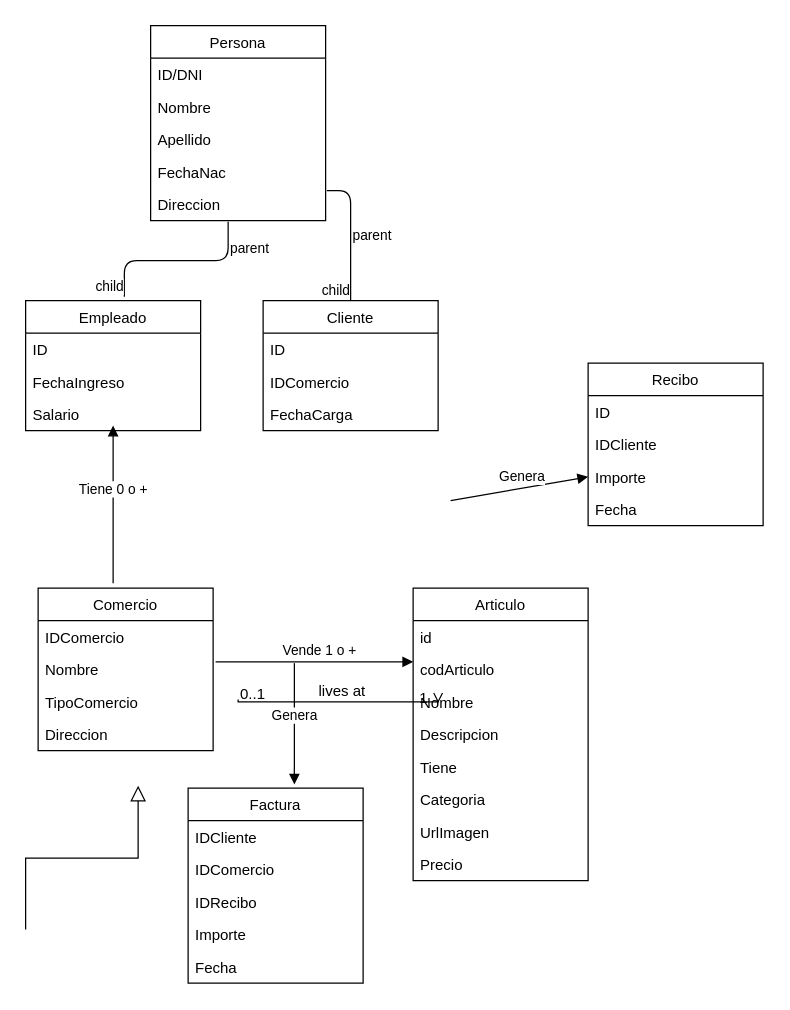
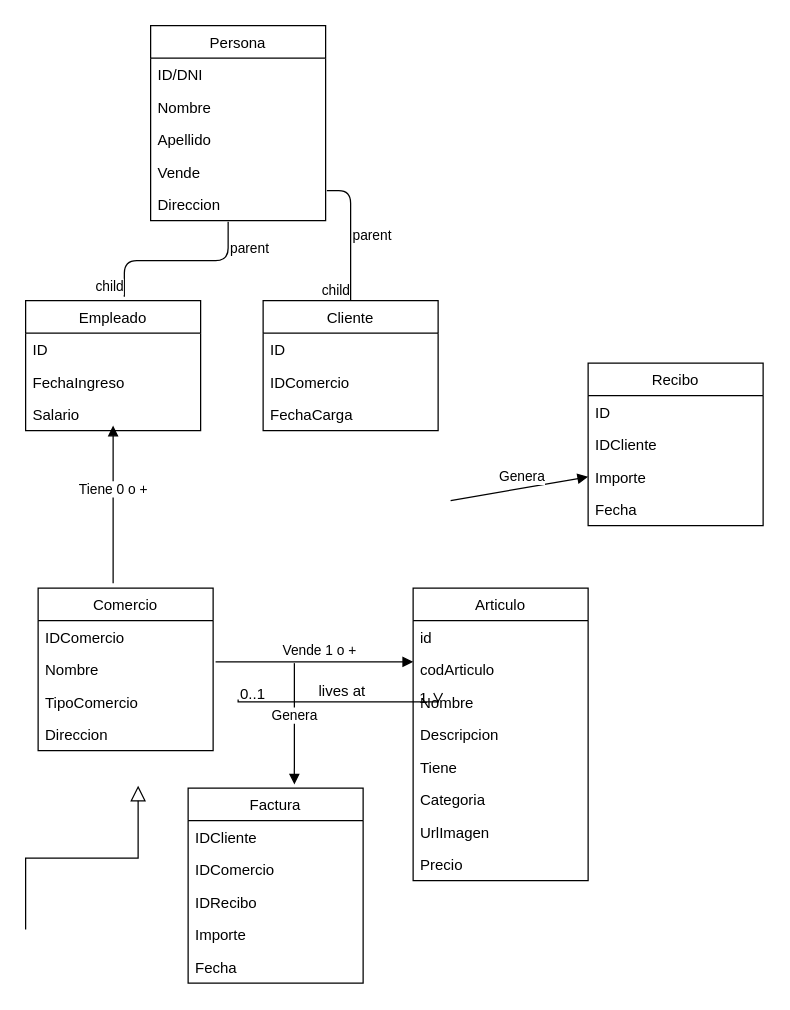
  <mxCell id="0" />
  <mxCell id="1" parent="0" />
  <mxCell id="2" value="" style="endArrow=block;endSize=10;endFill=0;shadow=0;strokeWidth=1;rounded=0;edgeStyle=elbowEdgeStyle;elbow=vertical;" parent="1" edge="1"><mxGeometry width="160" relative="1" as="geometry"><mxPoint x="20" y="743" as="sourcePoint" /><mxPoint x="110" y="628" as="targetPoint" /></mxGeometry></mxCell>
  <mxCell id="3" value="" style="endArrow=open;shadow=0;strokeWidth=1;rounded=0;endFill=1;edgeStyle=elbowEdgeStyle;elbow=vertical;" parent="1" edge="1"><mxGeometry x="0.5" y="41" relative="1" as="geometry"><mxPoint x="190" y="559" as="sourcePoint" /><mxPoint x="350" y="562" as="targetPoint" /><mxPoint x="-40" y="32" as="offset" /></mxGeometry></mxCell>
  <mxCell id="4" value="0..1" style="resizable=0;align=left;verticalAlign=bottom;labelBackgroundColor=none;fontSize=12;" parent="3" connectable="0" vertex="1"><mxGeometry x="-1" relative="1" as="geometry"><mxPoint y="4" as="offset" /></mxGeometry></mxCell>
  <mxCell id="5" value="1" style="resizable=0;align=right;verticalAlign=bottom;labelBackgroundColor=none;fontSize=12;" parent="3" connectable="0" vertex="1"><mxGeometry x="1" relative="1" as="geometry"><mxPoint x="-7" y="4" as="offset" /></mxGeometry></mxCell>
  <mxCell id="6" value="lives at" style="text;html=1;resizable=0;points=[];;align=center;verticalAlign=middle;labelBackgroundColor=none;rounded=0;shadow=0;strokeWidth=1;fontSize=12;" parent="3" vertex="1" connectable="0"><mxGeometry x="0.5" y="49" relative="1" as="geometry"><mxPoint x="-38" y="40" as="offset" /></mxGeometry></mxCell>
  <mxCell id="7" value="Comercio" style="swimlane;fontStyle=0;childLayout=stackLayout;horizontal=1;startSize=26;fillColor=none;horizontalStack=0;resizeParent=1;resizeParentMax=0;resizeLast=0;collapsible=1;marginBottom=0;" vertex="1" parent="1"><mxGeometry x="30" y="470" width="140" height="130" as="geometry" /></mxCell>
  <mxCell id="8" value="IDComercio" style="text;strokeColor=none;fillColor=none;align=left;verticalAlign=top;spacingLeft=4;spacingRight=4;overflow=hidden;rotatable=0;points=[[0,0.5],[1,0.5]];portConstraint=eastwest;" vertex="1" parent="7"><mxGeometry y="26" width="140" height="26" as="geometry" /></mxCell>
  <mxCell id="9" value="Nombre" style="text;strokeColor=none;fillColor=none;align=left;verticalAlign=top;spacingLeft=4;spacingRight=4;overflow=hidden;rotatable=0;points=[[0,0.5],[1,0.5]];portConstraint=eastwest;" vertex="1" parent="7"><mxGeometry y="52" width="140" height="26" as="geometry" /></mxCell>
  <mxCell id="10" value="TipoComercio" style="text;strokeColor=none;fillColor=none;align=left;verticalAlign=top;spacingLeft=4;spacingRight=4;overflow=hidden;rotatable=0;points=[[0,0.5],[1,0.5]];portConstraint=eastwest;" vertex="1" parent="7"><mxGeometry y="78" width="140" height="26" as="geometry" /></mxCell>
  <mxCell id="11" value="Direccion" style="text;strokeColor=none;fillColor=none;align=left;verticalAlign=top;spacingLeft=4;spacingRight=4;overflow=hidden;rotatable=0;points=[[0,0.5],[1,0.5]];portConstraint=eastwest;" vertex="1" parent="7"><mxGeometry y="104" width="140" height="26" as="geometry" /></mxCell>
  <mxCell id="12" value="Vende 1 o +" style="html=1;verticalAlign=bottom;endArrow=block;exitX=1.014;exitY=0.269;exitDx=0;exitDy=0;exitPerimeter=0;entryX=0;entryY=0.269;entryDx=0;entryDy=0;entryPerimeter=0;" edge="1" parent="1" source="9" target="44"><mxGeometry x="0.047" width="80" relative="1" as="geometry"><mxPoint x="220" y="530" as="sourcePoint" /><mxPoint x="300" y="530" as="targetPoint" /><mxPoint as="offset" /></mxGeometry></mxCell>
  <mxCell id="13" value="Cliente" style="swimlane;fontStyle=0;childLayout=stackLayout;horizontal=1;startSize=26;fillColor=none;horizontalStack=0;resizeParent=1;resizeParentMax=0;resizeLast=0;collapsible=1;marginBottom=0;" vertex="1" parent="1"><mxGeometry x="210" y="240" width="140" height="104" as="geometry" /></mxCell>
  <mxCell id="14" value="ID" style="text;strokeColor=none;fillColor=none;align=left;verticalAlign=top;spacingLeft=4;spacingRight=4;overflow=hidden;rotatable=0;points=[[0,0.5],[1,0.5]];portConstraint=eastwest;" vertex="1" parent="13"><mxGeometry y="26" width="140" height="26" as="geometry" /></mxCell>
  <mxCell id="15" value="IDComercio" style="text;strokeColor=none;fillColor=none;align=left;verticalAlign=top;spacingLeft=4;spacingRight=4;overflow=hidden;rotatable=0;points=[[0,0.5],[1,0.5]];portConstraint=eastwest;" vertex="1" parent="13"><mxGeometry y="52" width="140" height="26" as="geometry" /></mxCell>
  <mxCell id="16" value="FechaCarga" style="text;strokeColor=none;fillColor=none;align=left;verticalAlign=top;spacingLeft=4;spacingRight=4;overflow=hidden;rotatable=0;points=[[0,0.5],[1,0.5]];portConstraint=eastwest;" vertex="1" parent="13"><mxGeometry y="78" width="140" height="26" as="geometry" /></mxCell>
  <mxCell id="17" value="Tiene 0 o +" style="html=1;verticalAlign=bottom;endArrow=block;entryX=0.5;entryY=0.846;entryDx=0;entryDy=0;entryPerimeter=0;" edge="1" parent="1" target="22"><mxGeometry x="0.047" width="80" relative="1" as="geometry"><mxPoint x="90" y="466" as="sourcePoint" /><mxPoint x="162.97" y="601.01" as="targetPoint" /><mxPoint as="offset" /></mxGeometry></mxCell>
  <mxCell id="18" value="Genera" style="html=1;verticalAlign=bottom;endArrow=block;entryX=0;entryY=0.5;entryDx=0;entryDy=0;" edge="1" parent="1" target="54"><mxGeometry x="0.047" width="80" relative="1" as="geometry"><mxPoint x="360" y="400" as="sourcePoint" /><mxPoint x="345" y="480" as="targetPoint" /><mxPoint as="offset" /></mxGeometry></mxCell>
  <mxCell id="19" value="Empleado" style="swimlane;fontStyle=0;childLayout=stackLayout;horizontal=1;startSize=26;fillColor=none;horizontalStack=0;resizeParent=1;resizeParentMax=0;resizeLast=0;collapsible=1;marginBottom=0;" vertex="1" parent="1"><mxGeometry x="20" y="240" width="140" height="104" as="geometry" /></mxCell>
  <mxCell id="20" value="ID" style="text;strokeColor=none;fillColor=none;align=left;verticalAlign=top;spacingLeft=4;spacingRight=4;overflow=hidden;rotatable=0;points=[[0,0.5],[1,0.5]];portConstraint=eastwest;" vertex="1" parent="19"><mxGeometry y="26" width="140" height="26" as="geometry" /></mxCell>
  <mxCell id="21" value="FechaIngreso" style="text;strokeColor=none;fillColor=none;align=left;verticalAlign=top;spacingLeft=4;spacingRight=4;overflow=hidden;rotatable=0;points=[[0,0.5],[1,0.5]];portConstraint=eastwest;" vertex="1" parent="19"><mxGeometry y="52" width="140" height="26" as="geometry" /></mxCell>
  <mxCell id="22" value="Salario" style="text;strokeColor=none;fillColor=none;align=left;verticalAlign=top;spacingLeft=4;spacingRight=4;overflow=hidden;rotatable=0;points=[[0,0.5],[1,0.5]];portConstraint=eastwest;" vertex="1" parent="19"><mxGeometry y="78" width="140" height="26" as="geometry" /></mxCell>
  <mxCell id="23" value="Persona" style="swimlane;fontStyle=0;childLayout=stackLayout;horizontal=1;startSize=26;fillColor=none;horizontalStack=0;resizeParent=1;resizeParentMax=0;resizeLast=0;collapsible=1;marginBottom=0;" vertex="1" parent="1"><mxGeometry x="120" y="20" width="140" height="156" as="geometry" /></mxCell>
  <mxCell id="24" value="ID/DNI" style="text;strokeColor=none;fillColor=none;align=left;verticalAlign=top;spacingLeft=4;spacingRight=4;overflow=hidden;rotatable=0;points=[[0,0.5],[1,0.5]];portConstraint=eastwest;" vertex="1" parent="23"><mxGeometry y="26" width="140" height="26" as="geometry" /></mxCell>
  <mxCell id="25" value="Nombre" style="text;strokeColor=none;fillColor=none;align=left;verticalAlign=top;spacingLeft=4;spacingRight=4;overflow=hidden;rotatable=0;points=[[0,0.5],[1,0.5]];portConstraint=eastwest;" vertex="1" parent="23"><mxGeometry y="52" width="140" height="26" as="geometry" /></mxCell>
  <mxCell id="26" value="Apellido" style="text;strokeColor=none;fillColor=none;align=left;verticalAlign=top;spacingLeft=4;spacingRight=4;overflow=hidden;rotatable=0;points=[[0,0.5],[1,0.5]];portConstraint=eastwest;" vertex="1" parent="23"><mxGeometry y="78" width="140" height="26" as="geometry" /></mxCell>
- <mxCell id="27" value="FechaNac" style="text;strokeColor=none;fillColor=none;align=left;verticalAlign=top;spacingLeft=4;spacingRight=4;overflow=hidden;rotatable=0;points=[[0,0.5],[1,0.5]];portConstraint=eastwest;" vertex="1" parent="23"><mxGeometry y="104" width="140" height="26" as="geometry" /></mxCell>
+ <mxCell id="27" value="Vende" style="text;strokeColor=none;fillColor=none;align=left;verticalAlign=top;spacingLeft=4;spacingRight=4;overflow=hidden;rotatable=0;points=[[0,0.5],[1,0.5]];portConstraint=eastwest;" vertex="1" parent="23"><mxGeometry y="104" width="140" height="26" as="geometry" /></mxCell>
  <mxCell id="28" value="Direccion" style="text;strokeColor=none;fillColor=none;align=left;verticalAlign=top;spacingLeft=4;spacingRight=4;overflow=hidden;rotatable=0;points=[[0,0.5],[1,0.5]];portConstraint=eastwest;" vertex="1" parent="23"><mxGeometry y="130" width="140" height="26" as="geometry" /></mxCell>
  <mxCell id="29" value="" style="endArrow=none;html=1;edgeStyle=orthogonalEdgeStyle;exitX=0.443;exitY=1.038;exitDx=0;exitDy=0;exitPerimeter=0;entryX=0.564;entryY=-0.029;entryDx=0;entryDy=0;entryPerimeter=0;" edge="1" parent="1" source="28" target="19"><mxGeometry relative="1" as="geometry"><mxPoint x="130" y="200" as="sourcePoint" /><mxPoint x="290" y="200" as="targetPoint" /></mxGeometry></mxCell>
  <mxCell id="30" value="parent" style="edgeLabel;resizable=0;html=1;align=left;verticalAlign=bottom;" connectable="0" vertex="1" parent="29"><mxGeometry x="-1" relative="1" as="geometry"><mxPoint y="29.01" as="offset" /></mxGeometry></mxCell>
  <mxCell id="31" value="child" style="edgeLabel;resizable=0;html=1;align=right;verticalAlign=bottom;" connectable="0" vertex="1" parent="29"><mxGeometry x="1" relative="1" as="geometry" /></mxCell>
  <mxCell id="32" value="" style="endArrow=none;html=1;edgeStyle=orthogonalEdgeStyle;exitX=1.007;exitY=0.077;exitDx=0;exitDy=0;exitPerimeter=0;" edge="1" parent="1" source="28" target="13"><mxGeometry relative="1" as="geometry"><mxPoint x="273.06" y="199.998" as="sourcePoint" /><mxPoint x="190" y="285.994" as="targetPoint" /></mxGeometry></mxCell>
  <mxCell id="33" value="parent" style="edgeLabel;resizable=0;html=1;align=left;verticalAlign=bottom;" connectable="0" vertex="1" parent="32"><mxGeometry x="-1" relative="1" as="geometry"><mxPoint x="19.02" y="44" as="offset" /></mxGeometry></mxCell>
  <mxCell id="34" value="child" style="edgeLabel;resizable=0;html=1;align=right;verticalAlign=bottom;" connectable="0" vertex="1" parent="32"><mxGeometry x="1" relative="1" as="geometry" /></mxCell>
  <mxCell id="35" value="Factura" style="swimlane;fontStyle=0;childLayout=stackLayout;horizontal=1;startSize=26;fillColor=none;horizontalStack=0;resizeParent=1;resizeParentMax=0;resizeLast=0;collapsible=1;marginBottom=0;" vertex="1" parent="1"><mxGeometry x="150" y="630" width="140" height="156" as="geometry" /></mxCell>
  <mxCell id="36" value="IDCliente" style="text;strokeColor=none;fillColor=none;align=left;verticalAlign=top;spacingLeft=4;spacingRight=4;overflow=hidden;rotatable=0;points=[[0,0.5],[1,0.5]];portConstraint=eastwest;" vertex="1" parent="35"><mxGeometry y="26" width="140" height="26" as="geometry" /></mxCell>
  <mxCell id="37" value="IDComercio" style="text;strokeColor=none;fillColor=none;align=left;verticalAlign=top;spacingLeft=4;spacingRight=4;overflow=hidden;rotatable=0;points=[[0,0.5],[1,0.5]];portConstraint=eastwest;" vertex="1" parent="35"><mxGeometry y="52" width="140" height="26" as="geometry" /></mxCell>
  <mxCell id="38" value="IDRecibo" style="text;strokeColor=none;fillColor=none;align=left;verticalAlign=top;spacingLeft=4;spacingRight=4;overflow=hidden;rotatable=0;points=[[0,0.5],[1,0.5]];portConstraint=eastwest;" vertex="1" parent="35"><mxGeometry y="78" width="140" height="26" as="geometry" /></mxCell>
  <mxCell id="39" value="Importe" style="text;strokeColor=none;fillColor=none;align=left;verticalAlign=top;spacingLeft=4;spacingRight=4;overflow=hidden;rotatable=0;points=[[0,0.5],[1,0.5]];portConstraint=eastwest;" vertex="1" parent="35"><mxGeometry y="104" width="140" height="26" as="geometry" /></mxCell>
  <mxCell id="40" value="Fecha" style="text;strokeColor=none;fillColor=none;align=left;verticalAlign=top;spacingLeft=4;spacingRight=4;overflow=hidden;rotatable=0;points=[[0,0.5],[1,0.5]];portConstraint=eastwest;" vertex="1" parent="35"><mxGeometry y="130" width="140" height="26" as="geometry" /></mxCell>
  <mxCell id="41" value="Genera" style="html=1;verticalAlign=bottom;endArrow=block;entryX=0.607;entryY=-0.019;entryDx=0;entryDy=0;entryPerimeter=0;" edge="1" parent="1" target="35"><mxGeometry x="0.047" width="80" relative="1" as="geometry"><mxPoint x="235" y="530" as="sourcePoint" /><mxPoint x="288" y="574" as="targetPoint" /><mxPoint as="offset" /></mxGeometry></mxCell>
  <mxCell id="42" value="Articulo" style="swimlane;fontStyle=0;childLayout=stackLayout;horizontal=1;startSize=26;fillColor=none;horizontalStack=0;resizeParent=1;resizeParentMax=0;resizeLast=0;collapsible=1;marginBottom=0;" vertex="1" parent="1"><mxGeometry x="330" y="470" width="140" height="234" as="geometry" /></mxCell>
  <mxCell id="43" value="id" style="text;strokeColor=none;fillColor=none;align=left;verticalAlign=top;spacingLeft=4;spacingRight=4;overflow=hidden;rotatable=0;points=[[0,0.5],[1,0.5]];portConstraint=eastwest;" vertex="1" parent="42"><mxGeometry y="26" width="140" height="26" as="geometry" /></mxCell>
  <mxCell id="44" value="codArticulo" style="text;strokeColor=none;fillColor=none;align=left;verticalAlign=top;spacingLeft=4;spacingRight=4;overflow=hidden;rotatable=0;points=[[0,0.5],[1,0.5]];portConstraint=eastwest;" vertex="1" parent="42"><mxGeometry y="52" width="140" height="26" as="geometry" /></mxCell>
  <mxCell id="45" value="Nombre" style="text;strokeColor=none;fillColor=none;align=left;verticalAlign=top;spacingLeft=4;spacingRight=4;overflow=hidden;rotatable=0;points=[[0,0.5],[1,0.5]];portConstraint=eastwest;" vertex="1" parent="42"><mxGeometry y="78" width="140" height="26" as="geometry" /></mxCell>
  <mxCell id="46" value="Descripcion" style="text;strokeColor=none;fillColor=none;align=left;verticalAlign=top;spacingLeft=4;spacingRight=4;overflow=hidden;rotatable=0;points=[[0,0.5],[1,0.5]];portConstraint=eastwest;" vertex="1" parent="42"><mxGeometry y="104" width="140" height="26" as="geometry" /></mxCell>
  <mxCell id="47" value="Tiene" style="text;strokeColor=none;fillColor=none;align=left;verticalAlign=top;spacingLeft=4;spacingRight=4;overflow=hidden;rotatable=0;points=[[0,0.5],[1,0.5]];portConstraint=eastwest;" vertex="1" parent="42"><mxGeometry y="130" width="140" height="26" as="geometry" /></mxCell>
  <mxCell id="48" value="Categoria" style="text;strokeColor=none;fillColor=none;align=left;verticalAlign=top;spacingLeft=4;spacingRight=4;overflow=hidden;rotatable=0;points=[[0,0.5],[1,0.5]];portConstraint=eastwest;" vertex="1" parent="42"><mxGeometry y="156" width="140" height="26" as="geometry" /></mxCell>
  <mxCell id="49" value="UrlImagen" style="text;strokeColor=none;fillColor=none;align=left;verticalAlign=top;spacingLeft=4;spacingRight=4;overflow=hidden;rotatable=0;points=[[0,0.5],[1,0.5]];portConstraint=eastwest;" vertex="1" parent="42"><mxGeometry y="182" width="140" height="26" as="geometry" /></mxCell>
  <mxCell id="50" value="Precio" style="text;strokeColor=none;fillColor=none;align=left;verticalAlign=top;spacingLeft=4;spacingRight=4;overflow=hidden;rotatable=0;points=[[0,0.5],[1,0.5]];portConstraint=eastwest;" vertex="1" parent="42"><mxGeometry y="208" width="140" height="26" as="geometry" /></mxCell>
  <mxCell id="51" value="Recibo" style="swimlane;fontStyle=0;childLayout=stackLayout;horizontal=1;startSize=26;fillColor=none;horizontalStack=0;resizeParent=1;resizeParentMax=0;resizeLast=0;collapsible=1;marginBottom=0;" vertex="1" parent="1"><mxGeometry x="470" y="290" width="140" height="130" as="geometry" /></mxCell>
  <mxCell id="52" value="ID" style="text;strokeColor=none;fillColor=none;align=left;verticalAlign=top;spacingLeft=4;spacingRight=4;overflow=hidden;rotatable=0;points=[[0,0.5],[1,0.5]];portConstraint=eastwest;" vertex="1" parent="51"><mxGeometry y="26" width="140" height="26" as="geometry" /></mxCell>
  <mxCell id="53" value="IDCliente" style="text;strokeColor=none;fillColor=none;align=left;verticalAlign=top;spacingLeft=4;spacingRight=4;overflow=hidden;rotatable=0;points=[[0,0.5],[1,0.5]];portConstraint=eastwest;" vertex="1" parent="51"><mxGeometry y="52" width="140" height="26" as="geometry" /></mxCell>
  <mxCell id="54" value="Importe" style="text;strokeColor=none;fillColor=none;align=left;verticalAlign=top;spacingLeft=4;spacingRight=4;overflow=hidden;rotatable=0;points=[[0,0.5],[1,0.5]];portConstraint=eastwest;" vertex="1" parent="51"><mxGeometry y="78" width="140" height="26" as="geometry" /></mxCell>
  <mxCell id="55" value="Fecha" style="text;strokeColor=none;fillColor=none;align=left;verticalAlign=top;spacingLeft=4;spacingRight=4;overflow=hidden;rotatable=0;points=[[0,0.5],[1,0.5]];portConstraint=eastwest;" vertex="1" parent="51"><mxGeometry y="104" width="140" height="26" as="geometry" /></mxCell>
